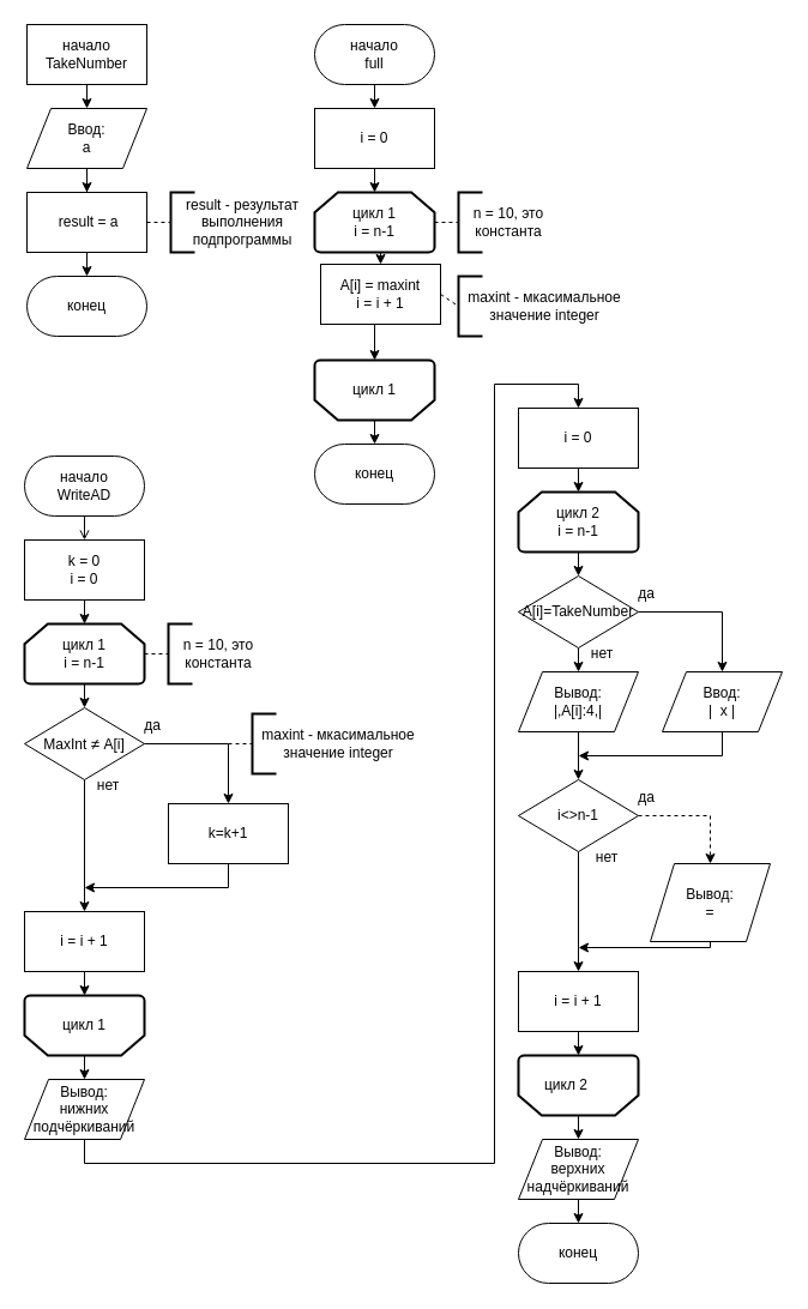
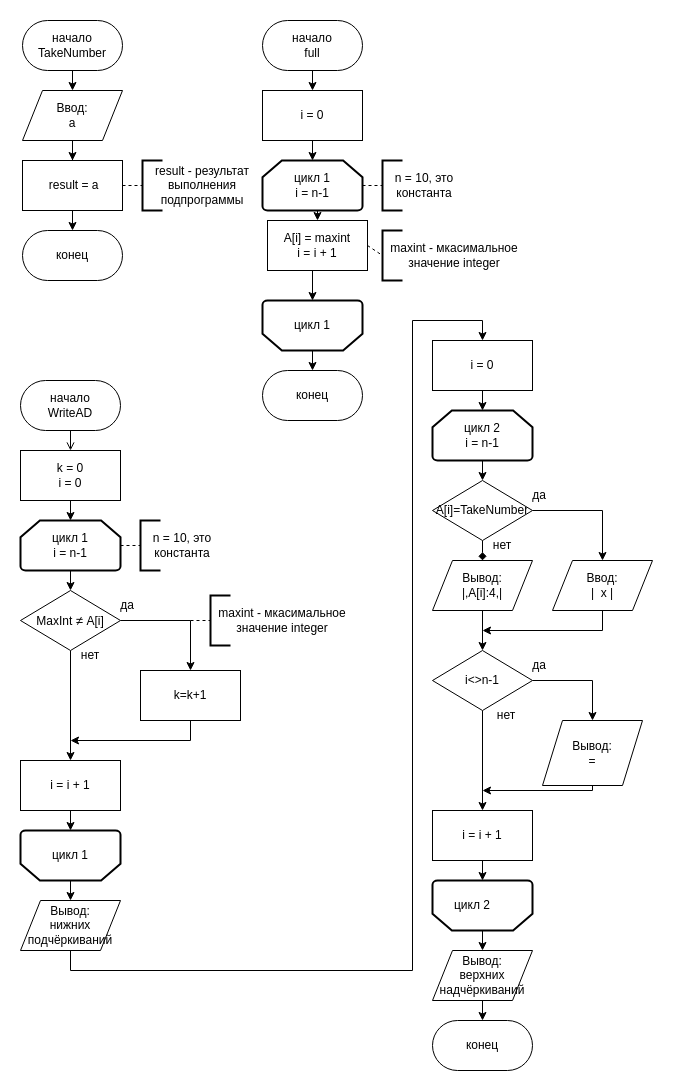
  <mxCell id="0" />
  <mxCell id="1" parent="0" />
  <mxCell id="2" style="edgeStyle=orthogonalEdgeStyle;rounded=0;orthogonalLoop=1;jettySize=auto;html=1;exitX=0.5;exitY=1;exitDx=0;exitDy=0;entryX=0.5;entryY=0;entryDx=0;entryDy=0;" edge="1" parent="1" source="3" target="5"><mxGeometry relative="1" as="geometry" /></mxCell>
- <mxCell id="3" value="начало&lt;div&gt;TakeNumber&lt;br&gt;&lt;/div&gt;" style="whiteSpace=wrap;html=1;arcSize=50;rounded=0;" vertex="1" parent="1"><mxGeometry x="22" y="20" width="100" height="50" as="geometry" /></mxCell>
+ <mxCell id="3" value="начало&lt;div&gt;TakeNumber&lt;br&gt;&lt;/div&gt;" style="rounded=1;whiteSpace=wrap;html=1;arcSize=50;" vertex="1" parent="1"><mxGeometry x="22" y="20" width="100" height="50" as="geometry" /></mxCell>
  <mxCell id="4" value="" style="edgeStyle=orthogonalEdgeStyle;rounded=0;orthogonalLoop=1;jettySize=auto;html=1;" edge="1" parent="1" source="5" target="7"><mxGeometry relative="1" as="geometry" /></mxCell>
  <mxCell id="5" value="Ввод:&lt;br&gt;&lt;div&gt;a&lt;/div&gt;" style="shape=parallelogram;perimeter=parallelogramPerimeter;whiteSpace=wrap;html=1;fixedSize=1;" vertex="1" parent="1"><mxGeometry x="22" y="90" width="100" height="50" as="geometry" /></mxCell>
  <mxCell id="6" style="edgeStyle=orthogonalEdgeStyle;rounded=0;orthogonalLoop=1;jettySize=auto;html=1;exitX=0.5;exitY=1;exitDx=0;exitDy=0;entryX=0.5;entryY=0;entryDx=0;entryDy=0;" edge="1" parent="1" source="7" target="8"><mxGeometry relative="1" as="geometry" /></mxCell>
  <mxCell id="7" value="&amp;nbsp;result = a" style="rounded=0;whiteSpace=wrap;html=1;" vertex="1" parent="1"><mxGeometry x="22" y="160" width="100" height="50" as="geometry" /></mxCell>
  <mxCell id="8" value="конец" style="rounded=1;whiteSpace=wrap;html=1;arcSize=50;" vertex="1" parent="1"><mxGeometry x="22" y="230" width="100" height="50" as="geometry" /></mxCell>
  <mxCell id="9" value="" style="strokeWidth=2;html=1;shape=mxgraph.flowchart.annotation_1;align=left;pointerEvents=1;" vertex="1" parent="1"><mxGeometry x="142" y="160" width="20" height="50" as="geometry" /></mxCell>
  <mxCell id="10" value="" style="endArrow=none;dashed=1;html=1;rounded=0;exitX=1;exitY=0.5;exitDx=0;exitDy=0;entryX=0;entryY=0.5;entryDx=0;entryDy=0;entryPerimeter=0;" edge="1" parent="1" source="7" target="9"><mxGeometry width="50" height="50" relative="1" as="geometry"><mxPoint x="172" y="310" as="sourcePoint" /><mxPoint x="222" y="260" as="targetPoint" /></mxGeometry></mxCell>
  <mxCell id="11" value="result - результат выполнения подпрограммы" style="text;html=1;align=center;verticalAlign=middle;whiteSpace=wrap;rounded=0;" vertex="1" parent="1"><mxGeometry x="142" y="170" width="120" height="30" as="geometry" /></mxCell>
  <mxCell id="12" style="edgeStyle=orthogonalEdgeStyle;rounded=0;orthogonalLoop=1;jettySize=auto;html=1;exitX=0.5;exitY=1;exitDx=0;exitDy=0;entryX=0.5;entryY=0;entryDx=0;entryDy=0;" edge="1" parent="1" source="13" target="80"><mxGeometry relative="1" as="geometry" /></mxCell>
  <mxCell id="13" value="начало&lt;div&gt;full&lt;span style=&quot;text-align: start; background-color: initial; text-wrap: nowrap; font-size: 0px;&quot;&gt;&lt;font face=&quot;monospace&quot; color=&quot;rgba(0, 0, 0, 0)&quot;&gt;full&lt;/font&gt;&lt;/span&gt;&lt;span style=&quot;text-align: start; background-color: initial; text-wrap: nowrap; color: rgba(0, 0, 0, 0); font-family: monospace; font-size: 0px;&quot;&gt;%3CmxGraphModel%3E%3Croot%3E%3CmxCell%20id%3D%220%22%2F%3E%3CmxCell%20id%3D%221%22%20parent%3D%220%22%2F%3E%3CmxCell%20id%3D%222%22%20value%3D%22%D0%BD%D0%B0%D1%87%D0%B0%D0%BB%D0%BE%22%20style%3D%22rounded%3D1%3BwhiteSpace%3Dwrap%3Bhtml%3D1%3BarcSize%3D50%3B%22%20vertex%3D%221%22%20parent%3D%221%22%3E%3CmxGeometry%20x%3D%22260%22%20y%3D%2210%22%20width%3D%22100%22%20height%3D%2250%22%20as%3D%22geometry%22%2F%3E%3C%2FmxCell%3E%3C%2Froot%3E%3C%2FmxGraphModel%3E&lt;/span&gt;&lt;span style=&quot;text-align: start; background-color: initial; text-wrap: nowrap; color: rgba(0, 0, 0, 0); font-family: monospace; font-size: 0px;&quot;&gt;%3CmxGraphModel%3E%3Croot%3E%3CmxCell%20id%3D%220%22%2F%3E%3CmxCell%20id%3D%221%22%20parent%3D%220%22%2F%3E%3CmxCell%20id%3D%222%22%20value%3D%22%D0%BD%D0%B0%D1%87%D0%B0%D0%BB%D0%BE%22%20style%3D%22rounded%3D1%3BwhiteSpace%3Dwrap%3Bhtml%3D1%3BarcSize%3D50%3B%22%20vertex%3D%221%22%20parent%3D%221%22%3E%3CmxGeometry%20x%3D%22260%22%20y%3D%2210%22%20width%3D%22100%22%20height%3D%2250%22%20as%3D%22geometry%22%2F%3E%3C%2FmxCell%3E%3C%2Froot%3E%3C%2FmxGraphModel%3E&lt;/span&gt;&lt;/div&gt;" style="rounded=1;whiteSpace=wrap;html=1;arcSize=50;" vertex="1" parent="1"><mxGeometry x="262" y="20" width="100" height="50" as="geometry" /></mxCell>
  <mxCell id="14" style="edgeStyle=orthogonalEdgeStyle;rounded=0;orthogonalLoop=1;jettySize=auto;html=1;exitX=0.5;exitY=1;exitDx=0;exitDy=0;exitPerimeter=0;entryX=0.5;entryY=0;entryDx=0;entryDy=0;" edge="1" parent="1" source="15" target="16"><mxGeometry relative="1" as="geometry" /></mxCell>
  <mxCell id="15" value="цикл 1&lt;div&gt;i = n-1&lt;/div&gt;" style="strokeWidth=2;html=1;shape=mxgraph.flowchart.loop_limit;whiteSpace=wrap;" vertex="1" parent="1"><mxGeometry x="262" y="160" width="100" height="50" as="geometry" /></mxCell>
  <mxCell id="16" value="A[i] = maxint&lt;div&gt;i = i + 1&lt;/div&gt;" style="rounded=0;whiteSpace=wrap;html=1;" vertex="1" parent="1"><mxGeometry x="267" y="220" width="100" height="50" as="geometry" /></mxCell>
  <mxCell id="17" style="edgeStyle=orthogonalEdgeStyle;rounded=0;orthogonalLoop=1;jettySize=auto;html=1;exitX=0.5;exitY=0;exitDx=0;exitDy=0;exitPerimeter=0;entryX=0.5;entryY=0;entryDx=0;entryDy=0;" edge="1" parent="1" source="18" target="79"><mxGeometry relative="1" as="geometry" /></mxCell>
  <mxCell id="18" value="" style="strokeWidth=2;html=1;shape=mxgraph.flowchart.loop_limit;whiteSpace=wrap;rotation=-180;" vertex="1" parent="1"><mxGeometry x="262" y="300" width="100" height="50" as="geometry" /></mxCell>
  <mxCell id="19" value="цикл 1" style="text;html=1;strokeColor=none;fillColor=none;align=center;verticalAlign=middle;whiteSpace=wrap;rounded=0;" vertex="1" parent="1"><mxGeometry x="282" y="310" width="60" height="30" as="geometry" /></mxCell>
  <mxCell id="20" style="edgeStyle=orthogonalEdgeStyle;rounded=0;orthogonalLoop=1;jettySize=auto;html=1;exitX=0.5;exitY=1;exitDx=0;exitDy=0;entryX=0.5;entryY=1;entryDx=0;entryDy=0;entryPerimeter=0;" edge="1" parent="1" source="16" target="18"><mxGeometry relative="1" as="geometry" /></mxCell>
  <mxCell id="21" value="" style="strokeWidth=2;html=1;shape=mxgraph.flowchart.annotation_1;align=left;pointerEvents=1;" vertex="1" parent="1"><mxGeometry x="382" y="230" width="20" height="50" as="geometry" /></mxCell>
  <mxCell id="22" value="" style="endArrow=none;dashed=1;html=1;rounded=0;exitX=1;exitY=0.5;exitDx=0;exitDy=0;entryX=0;entryY=0.5;entryDx=0;entryDy=0;entryPerimeter=0;" edge="1" parent="1" target="21" source="16"><mxGeometry width="50" height="50" relative="1" as="geometry"><mxPoint x="472" y="235" as="sourcePoint" /><mxPoint x="572" y="310" as="targetPoint" /></mxGeometry></mxCell>
  <mxCell id="23" value="maxint - мкасимальное значение integer" style="text;html=1;align=center;verticalAlign=middle;whiteSpace=wrap;rounded=0;" vertex="1" parent="1"><mxGeometry x="386" y="240" width="136" height="30" as="geometry" /></mxCell>
  <mxCell id="24" value="" style="strokeWidth=2;html=1;shape=mxgraph.flowchart.annotation_1;align=left;pointerEvents=1;" vertex="1" parent="1"><mxGeometry x="382" y="160" width="20" height="50" as="geometry" /></mxCell>
  <mxCell id="25" value="" style="endArrow=none;dashed=1;html=1;rounded=0;exitX=1;exitY=0.5;exitDx=0;exitDy=0;entryX=0;entryY=0.5;entryDx=0;entryDy=0;entryPerimeter=0;exitPerimeter=0;" edge="1" parent="1" target="24" source="15"><mxGeometry width="50" height="50" relative="1" as="geometry"><mxPoint x="412" y="185" as="sourcePoint" /><mxPoint x="512" y="260" as="targetPoint" /></mxGeometry></mxCell>
  <mxCell id="26" value="n = 10, это константа" style="text;html=1;align=center;verticalAlign=middle;whiteSpace=wrap;rounded=0;" vertex="1" parent="1"><mxGeometry x="386" y="170" width="76" height="30" as="geometry" /></mxCell>
  <mxCell id="27" style="edgeStyle=orthogonalEdgeStyle;rounded=0;orthogonalLoop=1;jettySize=auto;html=1;exitX=0.5;exitY=1;exitDx=0;exitDy=0;entryX=0.5;entryY=0;entryDx=0;entryDy=0;endArrow=open;" edge="1" parent="1" source="28" target="40"><mxGeometry relative="1" as="geometry" /></mxCell>
  <mxCell id="28" value="начало&lt;div&gt;WriteAD&lt;br&gt;&lt;/div&gt;" style="rounded=1;whiteSpace=wrap;html=1;arcSize=50;" vertex="1" parent="1"><mxGeometry x="20" y="380" width="100" height="50" as="geometry" /></mxCell>
  <mxCell id="29" style="edgeStyle=orthogonalEdgeStyle;rounded=0;orthogonalLoop=1;jettySize=auto;html=1;exitX=0.5;exitY=1;exitDx=0;exitDy=0;exitPerimeter=0;entryX=0.5;entryY=0;entryDx=0;entryDy=0;" edge="1" parent="1" source="30" target="44"><mxGeometry relative="1" as="geometry"><mxPoint x="70" y="590" as="targetPoint" /></mxGeometry></mxCell>
  <mxCell id="30" value="цикл 1&lt;div&gt;i = n-1&lt;/div&gt;" style="strokeWidth=2;html=1;shape=mxgraph.flowchart.loop_limit;whiteSpace=wrap;" vertex="1" parent="1"><mxGeometry x="20" y="520" width="100" height="50" as="geometry" /></mxCell>
  <mxCell id="31" style="edgeStyle=orthogonalEdgeStyle;rounded=0;orthogonalLoop=1;jettySize=auto;html=1;exitX=0.5;exitY=0;exitDx=0;exitDy=0;exitPerimeter=0;entryX=0.5;entryY=0;entryDx=0;entryDy=0;" edge="1" parent="1" source="32" target="71"><mxGeometry relative="1" as="geometry" /></mxCell>
  <mxCell id="32" value="" style="strokeWidth=2;html=1;shape=mxgraph.flowchart.loop_limit;whiteSpace=wrap;rotation=-180;" vertex="1" parent="1"><mxGeometry x="20" y="830" width="100" height="50" as="geometry" /></mxCell>
  <mxCell id="33" value="цикл 1" style="text;html=1;strokeColor=none;fillColor=none;align=center;verticalAlign=middle;whiteSpace=wrap;rounded=0;" vertex="1" parent="1"><mxGeometry x="40" y="840" width="60" height="30" as="geometry" /></mxCell>
  <mxCell id="34" value="" style="strokeWidth=2;html=1;shape=mxgraph.flowchart.annotation_1;align=left;pointerEvents=1;" vertex="1" parent="1"><mxGeometry x="210" y="595" width="20" height="50" as="geometry" /></mxCell>
  <mxCell id="35" value="" style="endArrow=none;dashed=1;html=1;rounded=0;exitX=1;exitY=0.5;exitDx=0;exitDy=0;entryX=0;entryY=0.5;entryDx=0;entryDy=0;entryPerimeter=0;" edge="1" parent="1" target="34"><mxGeometry width="50" height="50" relative="1" as="geometry"><mxPoint x="190" y="620" as="sourcePoint" /><mxPoint x="400" y="675" as="targetPoint" /></mxGeometry></mxCell>
  <mxCell id="36" value="maxint - мкасимальное значение integer" style="text;html=1;align=center;verticalAlign=middle;whiteSpace=wrap;rounded=0;" vertex="1" parent="1"><mxGeometry x="214" y="605" width="136" height="30" as="geometry" /></mxCell>
  <mxCell id="37" value="" style="strokeWidth=2;html=1;shape=mxgraph.flowchart.annotation_1;align=left;pointerEvents=1;" vertex="1" parent="1"><mxGeometry x="140" y="520" width="20" height="50" as="geometry" /></mxCell>
  <mxCell id="38" value="" style="endArrow=none;dashed=1;html=1;rounded=0;exitX=1;exitY=0.5;exitDx=0;exitDy=0;entryX=0;entryY=0.5;entryDx=0;entryDy=0;entryPerimeter=0;exitPerimeter=0;" edge="1" parent="1" source="30" target="37"><mxGeometry width="50" height="50" relative="1" as="geometry"><mxPoint x="170" y="545" as="sourcePoint" /><mxPoint x="270" y="620" as="targetPoint" /></mxGeometry></mxCell>
  <mxCell id="39" value="n = 10, это константа" style="text;html=1;align=center;verticalAlign=middle;whiteSpace=wrap;rounded=0;" vertex="1" parent="1"><mxGeometry x="144" y="530" width="76" height="30" as="geometry" /></mxCell>
  <mxCell id="40" value="k = 0&lt;div&gt;i = 0&lt;/div&gt;" style="rounded=0;whiteSpace=wrap;html=1;" vertex="1" parent="1"><mxGeometry x="20" y="450" width="100" height="50" as="geometry" /></mxCell>
  <mxCell id="41" style="edgeStyle=orthogonalEdgeStyle;rounded=0;orthogonalLoop=1;jettySize=auto;html=1;exitX=0.5;exitY=1;exitDx=0;exitDy=0;entryX=0.5;entryY=0;entryDx=0;entryDy=0;entryPerimeter=0;" edge="1" parent="1" source="40" target="30"><mxGeometry relative="1" as="geometry" /></mxCell>
  <mxCell id="42" style="edgeStyle=orthogonalEdgeStyle;rounded=0;orthogonalLoop=1;jettySize=auto;html=1;exitX=1;exitY=0.5;exitDx=0;exitDy=0;entryX=0.5;entryY=0;entryDx=0;entryDy=0;" edge="1" parent="1" source="44" target="48"><mxGeometry relative="1" as="geometry" /></mxCell>
  <mxCell id="43" style="edgeStyle=orthogonalEdgeStyle;rounded=0;orthogonalLoop=1;jettySize=auto;html=1;exitX=0.5;exitY=1;exitDx=0;exitDy=0;" edge="1" parent="1" source="44" target="56"><mxGeometry relative="1" as="geometry" /></mxCell>
  <mxCell id="44" value="MaxInt&amp;nbsp;&lt;span style=&quot;font-family: arial, verdana; font-size: 13px; text-align: start; background-color: rgb(255, 255, 255);&quot;&gt;≠&amp;nbsp;&lt;/span&gt;A[i]" style="rhombus;whiteSpace=wrap;html=1;" vertex="1" parent="1"><mxGeometry x="20" y="590" width="100" height="60" as="geometry" /></mxCell>
  <mxCell id="45" value="да" style="text;html=1;strokeColor=none;fillColor=none;align=center;verticalAlign=middle;whiteSpace=wrap;rounded=0;" vertex="1" parent="1"><mxGeometry x="96.5" y="590" width="60" height="30" as="geometry" /></mxCell>
  <mxCell id="46" value="нет" style="text;html=1;strokeColor=none;fillColor=none;align=center;verticalAlign=middle;whiteSpace=wrap;rounded=0;" vertex="1" parent="1"><mxGeometry x="60" y="640" width="60" height="30" as="geometry" /></mxCell>
  <mxCell id="47" style="edgeStyle=orthogonalEdgeStyle;rounded=0;orthogonalLoop=1;jettySize=auto;html=1;exitX=0.5;exitY=1;exitDx=0;exitDy=0;" edge="1" parent="1" source="48"><mxGeometry relative="1" as="geometry"><mxPoint x="70" y="740" as="targetPoint" /><Array as="points"><mxPoint x="190" y="740" /></Array></mxGeometry></mxCell>
  <mxCell id="48" value="k=k+1" style="rounded=0;whiteSpace=wrap;html=1;" vertex="1" parent="1"><mxGeometry x="140" y="670" width="100" height="50" as="geometry" /></mxCell>
  <mxCell id="49" style="edgeStyle=orthogonalEdgeStyle;rounded=0;orthogonalLoop=1;jettySize=auto;html=1;exitX=0.5;exitY=1;exitDx=0;exitDy=0;exitPerimeter=0;entryX=0.5;entryY=0;entryDx=0;entryDy=0;" edge="1" parent="1" source="50" target="53"><mxGeometry relative="1" as="geometry" /></mxCell>
  <mxCell id="50" value="цикл 2&lt;div&gt;i = n-1&lt;/div&gt;" style="strokeWidth=2;html=1;shape=mxgraph.flowchart.loop_limit;whiteSpace=wrap;" vertex="1" parent="1"><mxGeometry x="432" y="410" width="100" height="50" as="geometry" /></mxCell>
  <mxCell id="51" style="edgeStyle=orthogonalEdgeStyle;rounded=0;orthogonalLoop=1;jettySize=auto;html=1;exitX=1;exitY=0.5;exitDx=0;exitDy=0;entryX=0.5;entryY=0;entryDx=0;entryDy=0;" edge="1" parent="1" source="53" target="59"><mxGeometry relative="1" as="geometry" /></mxCell>
- <mxCell id="52" style="edgeStyle=orthogonalEdgeStyle;rounded=0;orthogonalLoop=1;jettySize=auto;html=1;exitX=0.5;exitY=1;exitDx=0;exitDy=0;entryX=0.5;entryY=0;entryDx=0;entryDy=0;" edge="1" parent="1" source="53" target="61"><mxGeometry relative="1" as="geometry" /></mxCell>
+ <mxCell id="52" style="edgeStyle=orthogonalEdgeStyle;rounded=0;orthogonalLoop=1;jettySize=auto;html=1;exitX=0.5;exitY=1;exitDx=0;exitDy=0;entryX=0.5;entryY=0;entryDx=0;entryDy=0;endArrow=diamond;" edge="1" parent="1" source="53" target="61"><mxGeometry relative="1" as="geometry" /></mxCell>
  <mxCell id="53" value="A[i]=TakeNumber" style="rhombus;whiteSpace=wrap;html=1;" vertex="1" parent="1"><mxGeometry x="432" y="480" width="100" height="60" as="geometry" /></mxCell>
  <mxCell id="54" value="да" style="text;html=1;strokeColor=none;fillColor=none;align=center;verticalAlign=middle;whiteSpace=wrap;rounded=0;" vertex="1" parent="1"><mxGeometry x="508.5" y="480" width="60" height="30" as="geometry" /></mxCell>
  <mxCell id="55" value="нет" style="text;html=1;strokeColor=none;fillColor=none;align=center;verticalAlign=middle;whiteSpace=wrap;rounded=0;" vertex="1" parent="1"><mxGeometry x="472" y="530" width="60" height="30" as="geometry" /></mxCell>
  <mxCell id="56" value="i = i + 1" style="rounded=0;whiteSpace=wrap;html=1;" vertex="1" parent="1"><mxGeometry x="20" y="760" width="100" height="50" as="geometry" /></mxCell>
  <mxCell id="57" style="edgeStyle=orthogonalEdgeStyle;rounded=0;orthogonalLoop=1;jettySize=auto;html=1;exitX=0.5;exitY=1;exitDx=0;exitDy=0;entryX=0.5;entryY=1;entryDx=0;entryDy=0;entryPerimeter=0;" edge="1" parent="1" source="56" target="32"><mxGeometry relative="1" as="geometry" /></mxCell>
  <mxCell id="58" style="edgeStyle=orthogonalEdgeStyle;rounded=0;orthogonalLoop=1;jettySize=auto;html=1;exitX=0.5;exitY=1;exitDx=0;exitDy=0;" edge="1" parent="1" source="59"><mxGeometry relative="1" as="geometry"><mxPoint x="482" y="630" as="targetPoint" /><Array as="points"><mxPoint x="602" y="630" /><mxPoint x="483" y="630" /></Array></mxGeometry></mxCell>
  <mxCell id="59" value="Ввод:&lt;br&gt;&lt;div&gt;|&amp;nbsp; x |&lt;br&gt;&lt;/div&gt;" style="shape=parallelogram;perimeter=parallelogramPerimeter;whiteSpace=wrap;html=1;fixedSize=1;" vertex="1" parent="1"><mxGeometry x="552" y="560" width="100" height="50" as="geometry" /></mxCell>
  <mxCell id="60" style="edgeStyle=orthogonalEdgeStyle;rounded=0;orthogonalLoop=1;jettySize=auto;html=1;exitX=0.5;exitY=1;exitDx=0;exitDy=0;entryX=0.5;entryY=0;entryDx=0;entryDy=0;" edge="1" parent="1" source="61" target="64"><mxGeometry relative="1" as="geometry" /></mxCell>
  <mxCell id="61" value="Вывод:&lt;br&gt;&lt;div&gt;|,A[i]:4,|&lt;br&gt;&lt;/div&gt;" style="shape=parallelogram;perimeter=parallelogramPerimeter;whiteSpace=wrap;html=1;fixedSize=1;" vertex="1" parent="1"><mxGeometry x="432" y="560" width="100" height="50" as="geometry" /></mxCell>
- <mxCell id="62" style="edgeStyle=orthogonalEdgeStyle;rounded=0;orthogonalLoop=1;jettySize=auto;html=1;exitX=1;exitY=0.5;exitDx=0;exitDy=0;entryX=0.5;entryY=0;entryDx=0;entryDy=0;dashed=1;" edge="1" parent="1" source="64" target="68"><mxGeometry relative="1" as="geometry" /></mxCell>
+ <mxCell id="62" style="edgeStyle=orthogonalEdgeStyle;rounded=0;orthogonalLoop=1;jettySize=auto;html=1;exitX=1;exitY=0.5;exitDx=0;exitDy=0;entryX=0.5;entryY=0;entryDx=0;entryDy=0;" edge="1" parent="1" source="64" target="68"><mxGeometry relative="1" as="geometry" /></mxCell>
  <mxCell id="63" style="edgeStyle=orthogonalEdgeStyle;rounded=0;orthogonalLoop=1;jettySize=auto;html=1;exitX=0.5;exitY=1;exitDx=0;exitDy=0;entryX=0.5;entryY=0;entryDx=0;entryDy=0;" edge="1" parent="1" source="64" target="69"><mxGeometry relative="1" as="geometry" /></mxCell>
  <mxCell id="64" value="i&amp;lt;&amp;gt;n-1" style="rhombus;whiteSpace=wrap;html=1;" vertex="1" parent="1"><mxGeometry x="432" y="650" width="100" height="60" as="geometry" /></mxCell>
  <mxCell id="65" value="да" style="text;html=1;strokeColor=none;fillColor=none;align=center;verticalAlign=middle;whiteSpace=wrap;rounded=0;" vertex="1" parent="1"><mxGeometry x="508.5" y="650" width="60" height="30" as="geometry" /></mxCell>
  <mxCell id="66" value="нет" style="text;html=1;strokeColor=none;fillColor=none;align=center;verticalAlign=middle;whiteSpace=wrap;rounded=0;" vertex="1" parent="1"><mxGeometry x="475.5" y="700" width="60" height="30" as="geometry" /></mxCell>
  <mxCell id="67" style="edgeStyle=orthogonalEdgeStyle;rounded=0;orthogonalLoop=1;jettySize=auto;html=1;exitX=0.5;exitY=1;exitDx=0;exitDy=0;" edge="1" parent="1" source="68"><mxGeometry relative="1" as="geometry"><mxPoint x="482" y="790" as="targetPoint" /><Array as="points"><mxPoint x="592" y="790" /></Array></mxGeometry></mxCell>
  <mxCell id="68" value="Вывод:&lt;br&gt;&lt;div&gt;&amp;nbsp;=&amp;nbsp;&lt;br&gt;&lt;/div&gt;" style="shape=parallelogram;perimeter=parallelogramPerimeter;whiteSpace=wrap;html=1;fixedSize=1;" vertex="1" parent="1"><mxGeometry x="542" y="720" width="100" height="65" as="geometry" /></mxCell>
  <mxCell id="69" value="i = i + 1" style="rounded=0;whiteSpace=wrap;html=1;" vertex="1" parent="1"><mxGeometry x="432" y="810" width="100" height="50" as="geometry" /></mxCell>
  <mxCell id="70" style="edgeStyle=orthogonalEdgeStyle;rounded=0;orthogonalLoop=1;jettySize=auto;html=1;exitX=0.5;exitY=1;exitDx=0;exitDy=0;entryX=0.5;entryY=0;entryDx=0;entryDy=0;" edge="1" parent="1" source="71" target="82"><mxGeometry relative="1" as="geometry"><Array as="points"><mxPoint x="70" y="970" /><mxPoint x="412" y="970" /><mxPoint x="412" y="320" /><mxPoint x="482" y="320" /></Array></mxGeometry></mxCell>
  <mxCell id="71" value="Вывод:&lt;br&gt;&lt;div&gt;нижних подчёркиваний&lt;/div&gt;" style="shape=parallelogram;perimeter=parallelogramPerimeter;whiteSpace=wrap;html=1;fixedSize=1;" vertex="1" parent="1"><mxGeometry x="20" y="900" width="100" height="50" as="geometry" /></mxCell>
  <mxCell id="72" style="edgeStyle=orthogonalEdgeStyle;rounded=0;orthogonalLoop=1;jettySize=auto;html=1;exitX=0.5;exitY=0;exitDx=0;exitDy=0;exitPerimeter=0;entryX=0.5;entryY=0;entryDx=0;entryDy=0;" edge="1" parent="1" source="73" target="77"><mxGeometry relative="1" as="geometry" /></mxCell>
  <mxCell id="73" value="" style="strokeWidth=2;html=1;shape=mxgraph.flowchart.loop_limit;whiteSpace=wrap;rotation=-180;" vertex="1" parent="1"><mxGeometry x="432" y="880" width="100" height="50" as="geometry" /></mxCell>
  <mxCell id="74" value="цикл 2" style="text;html=1;strokeColor=none;fillColor=none;align=center;verticalAlign=middle;whiteSpace=wrap;rounded=0;" vertex="1" parent="1"><mxGeometry x="442" y="890" width="60" height="30" as="geometry" /></mxCell>
  <mxCell id="75" style="edgeStyle=orthogonalEdgeStyle;rounded=0;orthogonalLoop=1;jettySize=auto;html=1;exitX=0.5;exitY=1;exitDx=0;exitDy=0;entryX=0.5;entryY=1;entryDx=0;entryDy=0;entryPerimeter=0;" edge="1" parent="1" source="69" target="73"><mxGeometry relative="1" as="geometry" /></mxCell>
  <mxCell id="76" style="edgeStyle=orthogonalEdgeStyle;rounded=0;orthogonalLoop=1;jettySize=auto;html=1;exitX=0.5;exitY=1;exitDx=0;exitDy=0;entryX=0.5;entryY=0;entryDx=0;entryDy=0;" edge="1" parent="1" source="77" target="78"><mxGeometry relative="1" as="geometry" /></mxCell>
  <mxCell id="77" value="Вывод:&lt;br&gt;&lt;div&gt;верхних надчёркиваний&lt;/div&gt;" style="shape=parallelogram;perimeter=parallelogramPerimeter;whiteSpace=wrap;html=1;fixedSize=1;" vertex="1" parent="1"><mxGeometry x="432" y="950" width="100" height="50" as="geometry" /></mxCell>
  <mxCell id="78" value="конец" style="rounded=1;whiteSpace=wrap;html=1;arcSize=50;" vertex="1" parent="1"><mxGeometry x="432" y="1020" width="100" height="50" as="geometry" /></mxCell>
  <mxCell id="79" value="конец" style="rounded=1;whiteSpace=wrap;html=1;arcSize=50;" vertex="1" parent="1"><mxGeometry x="262" y="370" width="100" height="50" as="geometry" /></mxCell>
  <mxCell id="80" value="i = 0" style="rounded=0;whiteSpace=wrap;html=1;" vertex="1" parent="1"><mxGeometry x="262" y="90" width="100" height="50" as="geometry" /></mxCell>
  <mxCell id="81" style="edgeStyle=orthogonalEdgeStyle;rounded=0;orthogonalLoop=1;jettySize=auto;html=1;exitX=0.5;exitY=1;exitDx=0;exitDy=0;entryX=0.5;entryY=0;entryDx=0;entryDy=0;entryPerimeter=0;" edge="1" parent="1" source="80" target="15"><mxGeometry relative="1" as="geometry" /></mxCell>
  <mxCell id="82" value="i = 0" style="rounded=0;whiteSpace=wrap;html=1;" vertex="1" parent="1"><mxGeometry x="432" y="340" width="100" height="50" as="geometry" /></mxCell>
  <mxCell id="83" style="edgeStyle=orthogonalEdgeStyle;rounded=0;orthogonalLoop=1;jettySize=auto;html=1;exitX=0.5;exitY=1;exitDx=0;exitDy=0;entryX=0.5;entryY=0;entryDx=0;entryDy=0;entryPerimeter=0;" edge="1" parent="1" source="82" target="50"><mxGeometry relative="1" as="geometry" /></mxCell>
